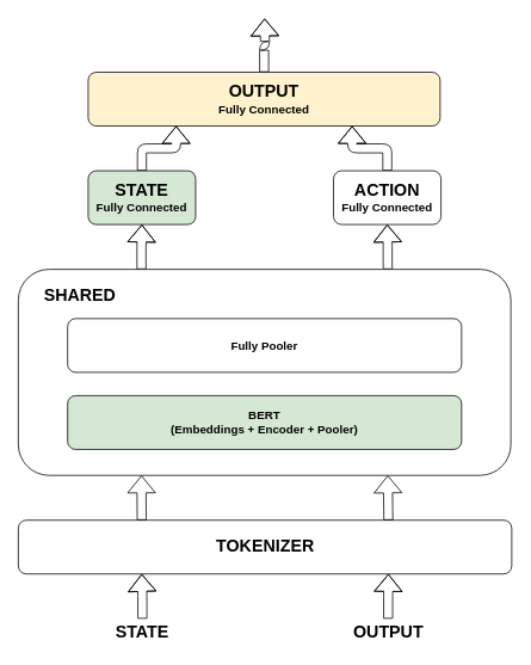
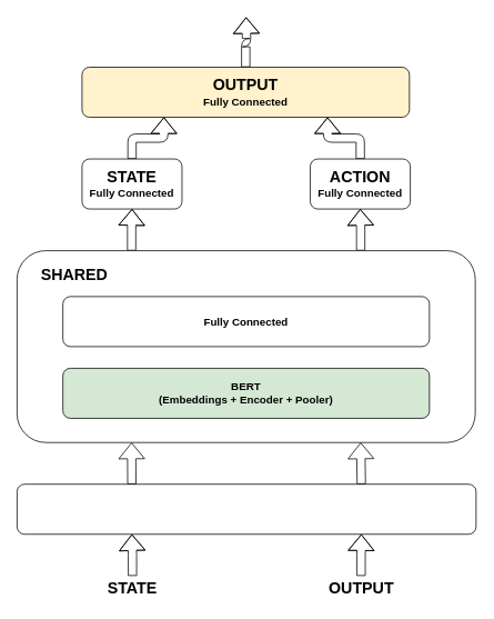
  <mxCell id="0" />
  <mxCell id="1" parent="0" />
  <mxCell id="2" style="edgeStyle=orthogonalEdgeStyle;rounded=1;orthogonalLoop=1;jettySize=auto;html=1;exitX=0.25;exitY=0;exitDx=0;exitDy=0;fontSize=13;shape=flexArrow;" parent="1" source="4" target="17" edge="1"><mxGeometry relative="1" as="geometry" /></mxCell>
  <mxCell id="3" style="edgeStyle=orthogonalEdgeStyle;rounded=1;orthogonalLoop=1;jettySize=auto;html=1;exitX=0.75;exitY=0;exitDx=0;exitDy=0;entryX=0.5;entryY=1;entryDx=0;entryDy=0;fontSize=13;shape=flexArrow;" parent="1" source="4" target="21" edge="1"><mxGeometry relative="1" as="geometry" /></mxCell>
  <mxCell id="4" value="" style="rounded=1;whiteSpace=wrap;html=1;" parent="1" vertex="1"><mxGeometry x="20" y="300" width="550" height="230" as="geometry" /></mxCell>
  <mxCell id="5" value="&lt;b&gt;&lt;font style=&quot;font-size: 13px&quot;&gt;BERT&lt;br&gt;(Embeddings + Encoder + Pooler)&lt;br&gt;&lt;/font&gt;&lt;/b&gt;" style="rounded=1;whiteSpace=wrap;html=1;fillColor=#d5e8d4;" parent="1" vertex="1"><mxGeometry x="75" y="441" width="440" height="60" as="geometry" /></mxCell>
  <mxCell id="6" value="&lt;b&gt;&lt;font style=&quot;font-size: 19px&quot;&gt;SHARED&lt;/font&gt;&lt;/b&gt;" style="text;html=1;strokeColor=none;fillColor=none;align=center;verticalAlign=middle;whiteSpace=wrap;rounded=1;" parent="1" vertex="1"><mxGeometry x="39" y="310" width="100" height="40" as="geometry" /></mxCell>
  <mxCell id="7" style="edgeStyle=orthogonalEdgeStyle;shape=flexArrow;rounded=1;orthogonalLoop=1;jettySize=auto;html=1;exitX=0.5;exitY=0;exitDx=0;exitDy=0;entryX=0.25;entryY=1;entryDx=0;entryDy=0;fontSize=19;" parent="1" source="8" target="12" edge="1"><mxGeometry relative="1" as="geometry" /></mxCell>
  <mxCell id="8" value="&lt;b&gt;STATE&lt;/b&gt;" style="text;html=1;strokeColor=none;fillColor=none;align=center;verticalAlign=middle;whiteSpace=wrap;rounded=1;fontSize=19;" parent="1" vertex="1"><mxGeometry x="122" y="690" width="73" height="30" as="geometry" /></mxCell>
  <mxCell id="9" style="edgeStyle=orthogonalEdgeStyle;shape=flexArrow;rounded=1;orthogonalLoop=1;jettySize=auto;html=1;exitX=0.5;exitY=0;exitDx=0;exitDy=0;entryX=0.75;entryY=1;entryDx=0;entryDy=0;fontSize=19;" parent="1" source="10" target="12" edge="1"><mxGeometry relative="1" as="geometry" /></mxCell>
  <mxCell id="10" value="&lt;b&gt;OUTPUT&lt;/b&gt;" style="text;html=1;strokeColor=none;fillColor=none;align=center;verticalAlign=middle;whiteSpace=wrap;rounded=1;fontSize=19;" parent="1" vertex="1"><mxGeometry x="393.5" y="690" width="79" height="30" as="geometry" /></mxCell>
- <mxCell id="11" value="&lt;b&gt;&lt;font style=&quot;font-size: 13px&quot;&gt;Fully Pooler&lt;/font&gt;&lt;/b&gt;" style="rounded=1;whiteSpace=wrap;html=1;" parent="1" vertex="1"><mxGeometry x="75" y="355" width="440" height="60" as="geometry" /></mxCell>
+ <mxCell id="11" value="&lt;b&gt;&lt;font style=&quot;font-size: 13px&quot;&gt;Fully Connected&lt;/font&gt;&lt;/b&gt;" style="rounded=1;whiteSpace=wrap;html=1;" parent="1" vertex="1"><mxGeometry x="75" y="355" width="440" height="60" as="geometry" /></mxCell>
  <mxCell id="12" value="" style="rounded=1;whiteSpace=wrap;html=1;fontSize=13;" parent="1" vertex="1"><mxGeometry x="20" y="580" width="551" height="60" as="geometry" /></mxCell>
  <mxCell id="13" value="" style="shape=flexArrow;endArrow=classic;html=1;rounded=1;fontSize=13;exitX=0.75;exitY=0;exitDx=0;exitDy=0;entryX=0.75;entryY=1;entryDx=0;entryDy=0;" parent="1" source="12" target="4" edge="1"><mxGeometry width="50" height="50" relative="1" as="geometry"><mxPoint x="271" y="590" as="sourcePoint" /><mxPoint x="321" y="540" as="targetPoint" /></mxGeometry></mxCell>
  <mxCell id="14" value="" style="shape=flexArrow;endArrow=classic;html=1;rounded=1;fontSize=13;exitX=0.25;exitY=0;exitDx=0;exitDy=0;entryX=0.25;entryY=1;entryDx=0;entryDy=0;" parent="1" source="12" target="4" edge="1"><mxGeometry width="50" height="50" relative="1" as="geometry"><mxPoint x="271" y="590" as="sourcePoint" /><mxPoint x="191" y="570" as="targetPoint" /></mxGeometry></mxCell>
- <mxCell id="15" value="&lt;b&gt;&lt;font style=&quot;font-size: 19px&quot;&gt;TOKENIZER&lt;/font&gt;&lt;/b&gt;" style="text;html=1;strokeColor=none;fillColor=none;align=center;verticalAlign=middle;whiteSpace=wrap;rounded=1;" parent="1" vertex="1"><mxGeometry x="219" y="590" width="154" height="40" as="geometry" /></mxCell>
  <mxCell id="16" style="edgeStyle=orthogonalEdgeStyle;shape=flexArrow;rounded=1;orthogonalLoop=1;jettySize=auto;html=1;exitX=0.5;exitY=0;exitDx=0;exitDy=0;entryX=0.25;entryY=1;entryDx=0;entryDy=0;fontSize=13;" parent="1" source="17" target="19" edge="1"><mxGeometry relative="1" as="geometry" /></mxCell>
- <mxCell id="17" value="&lt;b&gt;&lt;font style=&quot;font-size: 19px&quot;&gt;STATE&lt;/font&gt;&lt;br&gt;Fully Connected&lt;br&gt;&lt;/b&gt;" style="rounded=1;whiteSpace=wrap;html=1;fontSize=13;fillColor=#d5e8d4;" parent="1" vertex="1"><mxGeometry x="98" y="190" width="120" height="60" as="geometry" /></mxCell>
+ <mxCell id="17" value="&lt;b&gt;&lt;font style=&quot;font-size: 19px&quot;&gt;STATE&lt;/font&gt;&lt;br&gt;Fully Connected&lt;br&gt;&lt;/b&gt;" style="rounded=1;whiteSpace=wrap;html=1;fontSize=13;" parent="1" vertex="1"><mxGeometry x="98" y="190" width="120" height="60" as="geometry" /></mxCell>
  <mxCell id="18" style="edgeStyle=orthogonalEdgeStyle;shape=flexArrow;rounded=1;orthogonalLoop=1;jettySize=auto;html=1;exitX=0.5;exitY=0;exitDx=0;exitDy=0;fontSize=13;" parent="1" source="19" edge="1"><mxGeometry relative="1" as="geometry"><mxPoint x="295" y="20" as="targetPoint" /></mxGeometry></mxCell>
  <mxCell id="19" value="&lt;b&gt;&lt;font style=&quot;font-size: 19px&quot;&gt;OUTPUT&lt;/font&gt;&lt;br&gt;Fully Connected&lt;/b&gt;" style="rounded=1;whiteSpace=wrap;html=1;fontSize=13;fillColor=#fff2cc;" parent="1" vertex="1"><mxGeometry x="98" y="80" width="393" height="60" as="geometry" /></mxCell>
  <mxCell id="20" style="edgeStyle=orthogonalEdgeStyle;shape=flexArrow;rounded=1;orthogonalLoop=1;jettySize=auto;html=1;exitX=0.5;exitY=0;exitDx=0;exitDy=0;entryX=0.75;entryY=1;entryDx=0;entryDy=0;fontSize=13;" parent="1" source="21" target="19" edge="1"><mxGeometry relative="1" as="geometry" /></mxCell>
  <mxCell id="21" value="&lt;b&gt;&lt;font style=&quot;font-size: 19px&quot;&gt;ACTION&lt;/font&gt;&lt;br&gt;Fully Connected&lt;br&gt;&lt;/b&gt;" style="rounded=1;whiteSpace=wrap;html=1;fontSize=13;" parent="1" vertex="1"><mxGeometry x="372" y="190" width="120" height="60" as="geometry" /></mxCell>
